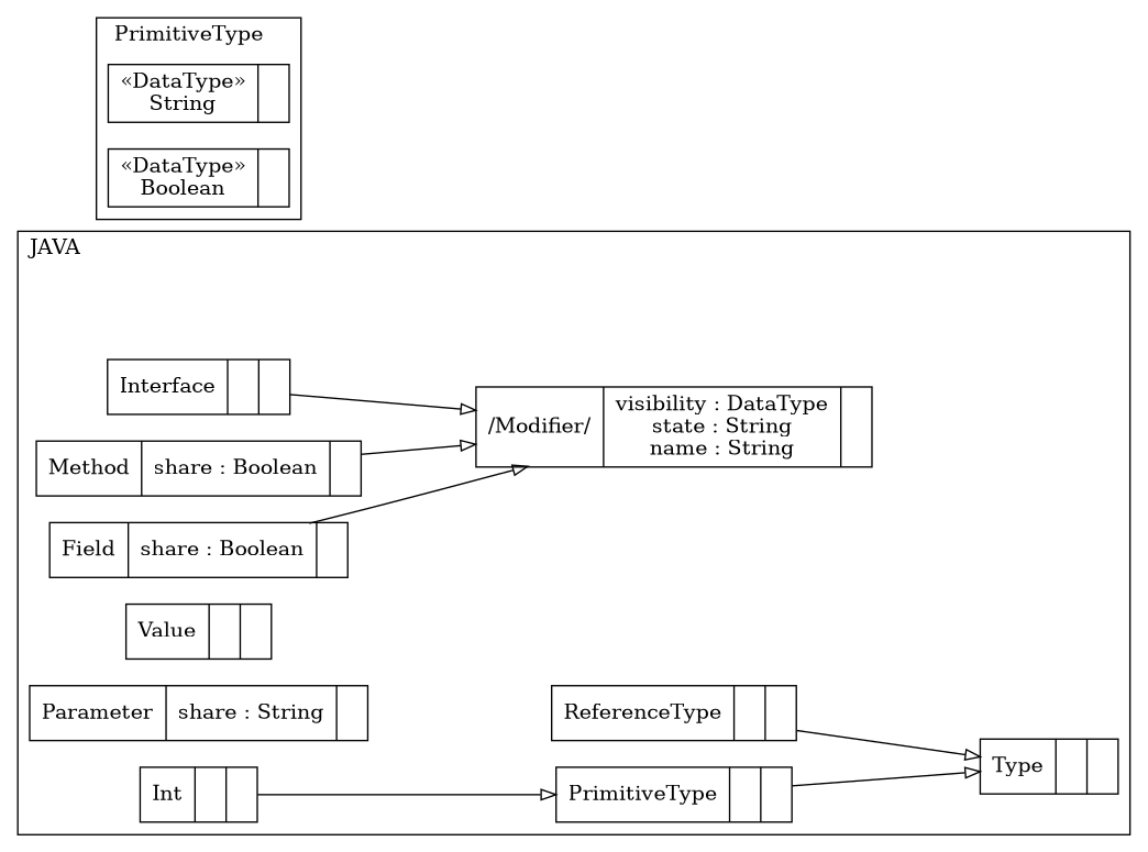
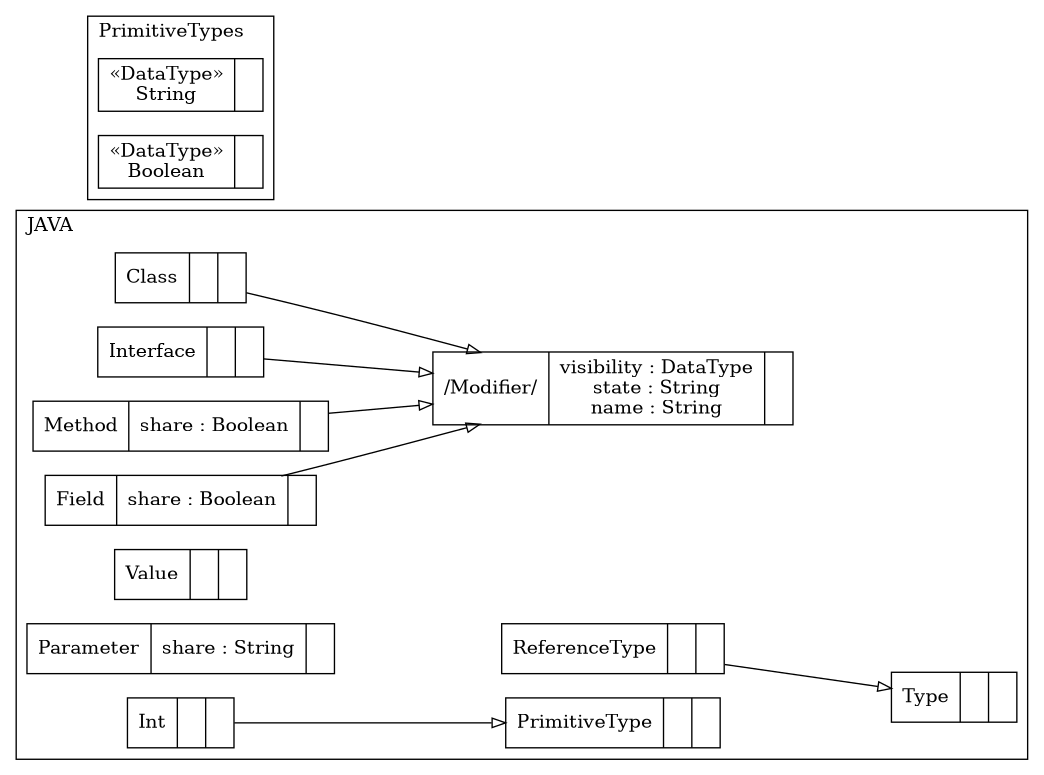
  digraph {
    compound=true
    labeljust=l
    labelloc=t
    nodeSep=0.75
    rankdir=LR
    node [shape=record]
    edge [arrowhead=onormal constraint=true group=Modifier minlen=2]
    n1 [label="{/Modifier/|visibility : DataType\nstate : String\nname : String| }"]
+   n2 [label="{Class| | }"]
    n3 [label="{Interface| | }"]
    n4 [label="{Method|share : Boolean| }"]
    n5 [label="{Field|share : Boolean| }"]
    n6 [label="{Value| | }"]
    n7 [label="{Parameter|share : String| }"]
    n8 [label="{Type| | }"]
    n9 [label="{ReferenceType| | }"]
    n10 [label="{PrimitiveType| | }"]
    n11 [label="{Int| | }"]
    n12 [label="{&#171;DataType&#187;\nString|}"]
    n13 [label="{&#171;DataType&#187;\nBoolean|}"]
    subgraph cluster_1 {
      color=black
      label=JAVA
      n1
+     n2
      n3
      n4
      n5
      n6
      n7
      n8
      n9
      n10
      n11
    }
    subgraph cluster_2 {
      color=black
-     label=PrimitiveType
+     label=PrimitiveTypes
      n12
      n13
    }
+   n2 -> n1
    n3 -> n1
    n4 -> n1
    n5 -> n1
    n9 -> n8 [group=Type]
-   n10 -> n8 [group=Type]
    n11 -> n10 [group=PrimitiveType]
  }
